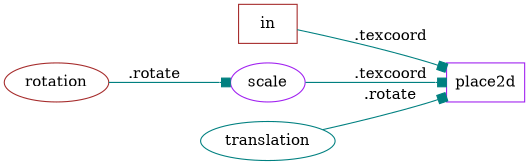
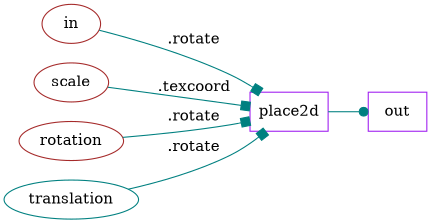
  digraph {
    rankdir=LR
    node [color=purple shape=ellipse]
    edge [arrowhead=box color=teal]
    n1 [label=place2d shape=box]
-   n3 [color=brown label=in shape=box]
-   n4 [label=scale]
+   n2 [label=out shape=box]
+   n3 [color=brown label=in]
+   n4 [color=brown label=scale]
    n5 [color=brown label=rotation]
    n6 [color=teal label=translation]
-   n3 -> n1 [label=".texcoord"]
+   n1 -> n2 [arrowhead=dot]
+   n3 -> n1 [label=".rotate"]
    n4 -> n1 [label=".texcoord"]
-   n5 -> n4 [label=".rotate"]
+   n5 -> n1 [label=".rotate"]
    n6 -> n1 [label=".rotate"]
  }
